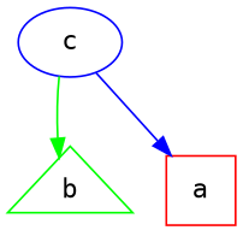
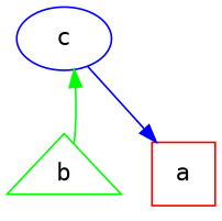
  digraph {
    fontname="DejaVu Sans Mono"
    node [fontname="DejaVu Sans Mono"]
    edge [fontname="DejaVu Sans Mono"]
    a [color=red shape=square]
    b [color=green shape=triangle]
    c [color=blue]
-   c -> b [color=green]
+   b -> c [color=green]
    c -> a [color=blue]
  }
